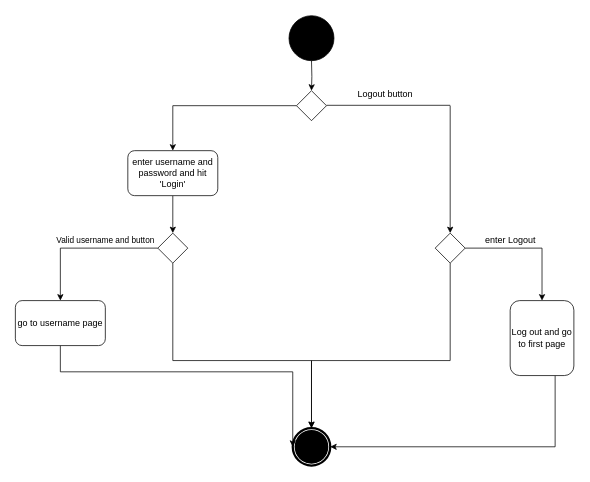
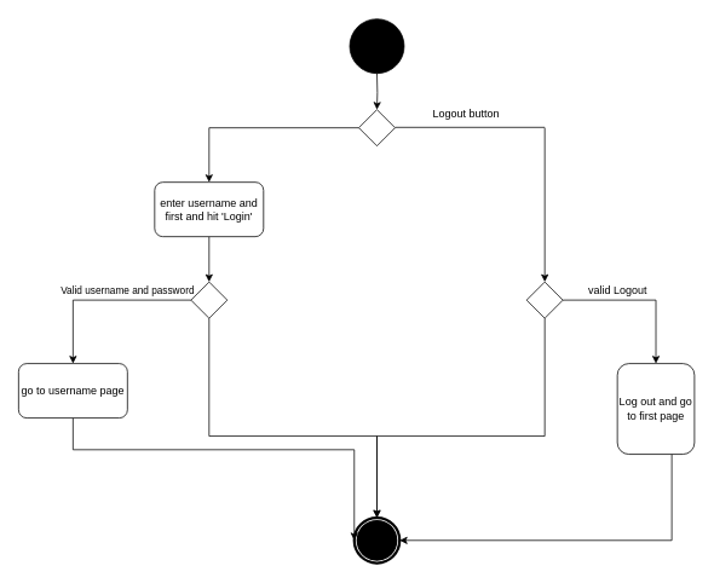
  <mxCell id="0" />
  <mxCell id="1" parent="0" />
  <mxCell id="2" value="" style="edgeStyle=orthogonalEdgeStyle;rounded=0;orthogonalLoop=1;jettySize=auto;html=1;" parent="1" target="3" edge="1"><mxGeometry relative="1" as="geometry"><mxPoint x="415" y="80" as="sourcePoint" /></mxGeometry></mxCell>
  <mxCell id="3" value="" style="rhombus;whiteSpace=wrap;html=1;" parent="1" vertex="1"><mxGeometry x="395" y="120" width="40" height="40" as="geometry" /></mxCell>
  <mxCell id="4" value="" style="endArrow=none;html=1;entryX=0;entryY=0.5;entryDx=0;entryDy=0;" parent="1" target="3" edge="1"><mxGeometry width="50" height="50" relative="1" as="geometry"><mxPoint x="230" y="140" as="sourcePoint" /><mxPoint x="450" y="370" as="targetPoint" /></mxGeometry></mxCell>
  <mxCell id="5" value="" style="endArrow=none;html=1;entryX=0;entryY=0.5;entryDx=0;entryDy=0;" parent="1" edge="1"><mxGeometry width="50" height="50" relative="1" as="geometry"><mxPoint x="435" y="139.5" as="sourcePoint" /><mxPoint x="600" y="139.5" as="targetPoint" /></mxGeometry></mxCell>
  <mxCell id="6" value="" style="endArrow=classic;html=1;" parent="1" edge="1"><mxGeometry width="50" height="50" relative="1" as="geometry"><mxPoint x="230" y="140" as="sourcePoint" /><mxPoint x="230" y="200" as="targetPoint" /></mxGeometry></mxCell>
  <mxCell id="7" value="" style="endArrow=classic;html=1;entryX=0.5;entryY=0;entryDx=0;entryDy=0;" parent="1" edge="1" target="14"><mxGeometry width="50" height="50" relative="1" as="geometry"><mxPoint x="600" y="140" as="sourcePoint" /><mxPoint x="600" y="200" as="targetPoint" /></mxGeometry></mxCell>
  <mxCell id="8" value="Logout button" style="text;html=1;align=center;verticalAlign=middle;resizable=0;points=[];autosize=1;" parent="1" vertex="1"><mxGeometry x="468" y="115" width="90" height="20" as="geometry" /></mxCell>
  <mxCell id="9" value="" style="edgeStyle=orthogonalEdgeStyle;rounded=0;orthogonalLoop=1;jettySize=auto;html=1;" parent="1" source="11" target="16" edge="1"><mxGeometry relative="1" as="geometry" /></mxCell>
  <mxCell id="10" style="edgeStyle=orthogonalEdgeStyle;rounded=0;orthogonalLoop=1;jettySize=auto;html=1;entryX=0.5;entryY=0;entryDx=0;entryDy=0;" parent="1" source="11" target="22" edge="1"><mxGeometry relative="1" as="geometry"><mxPoint x="410" y="440" as="targetPoint" /><Array as="points"><mxPoint x="230" y="480" /><mxPoint x="415" y="480" /></Array></mxGeometry></mxCell>
  <mxCell id="11" value="" style="rhombus;whiteSpace=wrap;html=1;" parent="1" vertex="1"><mxGeometry x="210" y="310" width="40" height="40" as="geometry" /></mxCell>
  <mxCell id="12" value="" style="edgeStyle=orthogonalEdgeStyle;rounded=0;orthogonalLoop=1;jettySize=auto;html=1;" parent="1" source="14" target="18" edge="1"><mxGeometry relative="1" as="geometry" /></mxCell>
  <mxCell id="13" style="edgeStyle=orthogonalEdgeStyle;rounded=0;orthogonalLoop=1;jettySize=auto;html=1;entryX=0.5;entryY=0;entryDx=0;entryDy=0;" parent="1" source="14" target="22" edge="1"><mxGeometry relative="1" as="geometry"><mxPoint x="430" y="440" as="targetPoint" /><Array as="points"><mxPoint x="600" y="480" /><mxPoint x="415" y="480" /></Array></mxGeometry></mxCell>
  <mxCell id="14" value="" style="rhombus;whiteSpace=wrap;html=1;" parent="1" vertex="1"><mxGeometry x="580" y="310" width="40" height="40" as="geometry" /></mxCell>
  <mxCell id="15" style="edgeStyle=orthogonalEdgeStyle;rounded=0;orthogonalLoop=1;jettySize=auto;html=1;entryX=0;entryY=0.5;entryDx=0;entryDy=0;" parent="1" source="16" target="22" edge="1"><mxGeometry relative="1" as="geometry"><mxPoint x="80" y="490" as="targetPoint" /><Array as="points"><mxPoint x="80" y="495" /></Array></mxGeometry></mxCell>
  <mxCell id="16" value="go to username page" style="rounded=1;whiteSpace=wrap;html=1;" parent="1" vertex="1"><mxGeometry x="20" y="400" width="120" height="60" as="geometry" /></mxCell>
  <mxCell id="17" style="edgeStyle=orthogonalEdgeStyle;rounded=0;orthogonalLoop=1;jettySize=auto;html=1;entryX=1;entryY=0.5;entryDx=0;entryDy=0;" parent="1" source="18" target="22" edge="1"><mxGeometry relative="1" as="geometry"><mxPoint x="450" y="500" as="targetPoint" /><Array as="points"><mxPoint x="740" y="495" /></Array></mxGeometry></mxCell>
  <mxCell id="18" value="Log out and go to first page" style="rounded=1;whiteSpace=wrap;html=1;" parent="1" vertex="1"><mxGeometry x="680" y="400" width="85" height="100" as="geometry" /></mxCell>
- <mxCell id="19" value="&lt;font style=&quot;font-size: 11px&quot;&gt;Valid username and button&lt;/font&gt;" style="text;html=1;align=center;verticalAlign=middle;resizable=0;points=[];autosize=1;" parent="1" vertex="1"><mxGeometry x="60" y="310" width="160" height="20" as="geometry" /></mxCell>
- <mxCell id="20" value="enter Logout" style="text;html=1;align=center;verticalAlign=middle;resizable=0;points=[];autosize=1;" parent="1" vertex="1"><mxGeometry x="640" y="310" width="80" height="20" as="geometry" /></mxCell>
+ <mxCell id="19" value="&lt;font style=&quot;font-size: 11px&quot;&gt;Valid username and password&lt;/font&gt;" style="text;html=1;align=center;verticalAlign=middle;resizable=0;points=[];autosize=1;" parent="1" vertex="1"><mxGeometry x="60" y="310" width="160" height="20" as="geometry" /></mxCell>
+ <mxCell id="20" value="valid Logout" style="text;html=1;align=center;verticalAlign=middle;resizable=0;points=[];autosize=1;" parent="1" vertex="1"><mxGeometry x="640" y="310" width="80" height="20" as="geometry" /></mxCell>
  <mxCell id="21" value="" style="ellipse;whiteSpace=wrap;html=1;aspect=fixed;fillColor=#000000;" parent="1" vertex="1"><mxGeometry x="385" y="20" width="60" height="60" as="geometry" /></mxCell>
  <mxCell id="22" value="" style="shape=mxgraph.bpmn.shape;html=1;verticalLabelPosition=bottom;labelBackgroundColor=#ffffff;verticalAlign=top;align=center;perimeter=ellipsePerimeter;outlineConnect=0;outline=end;symbol=terminate;fillColor=none;gradientColor=#ffffff;" parent="1" vertex="1"><mxGeometry x="390" y="570" width="50" height="50" as="geometry" /></mxCell>
  <mxCell id="23" style="edgeStyle=orthogonalEdgeStyle;rounded=0;orthogonalLoop=1;jettySize=auto;html=1;entryX=0.5;entryY=0;entryDx=0;entryDy=0;" edge="1" parent="1" source="24" target="11"><mxGeometry relative="1" as="geometry" /></mxCell>
- <mxCell id="24" value="enter username and password and hit 'Login'" style="rounded=1;whiteSpace=wrap;html=1;" vertex="1" parent="1"><mxGeometry x="170" y="200" width="120" height="60" as="geometry" /></mxCell>
+ <mxCell id="24" value="enter username and first and hit 'Login'" style="rounded=1;whiteSpace=wrap;html=1;" vertex="1" parent="1"><mxGeometry x="170" y="200" width="120" height="60" as="geometry" /></mxCell>
